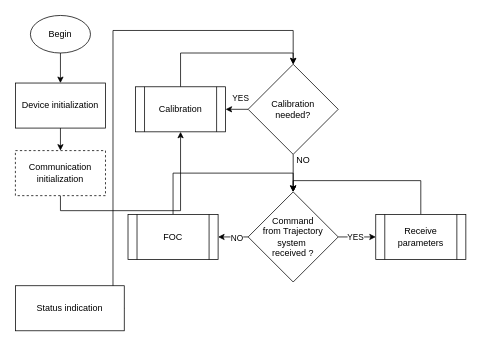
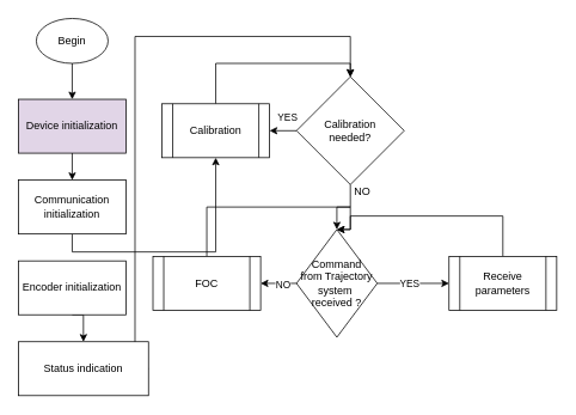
  <mxCell id="0" />
  <mxCell id="1" parent="0" />
  <mxCell id="2" style="edgeStyle=orthogonalEdgeStyle;rounded=0;orthogonalLoop=1;jettySize=auto;html=1;exitX=0.5;exitY=1;exitDx=0;exitDy=0;entryX=0.5;entryY=0;entryDx=0;entryDy=0;" parent="1" source="3" edge="1"><mxGeometry relative="1" as="geometry"><mxPoint x="80" y="110" as="targetPoint" /></mxGeometry></mxCell>
  <mxCell id="3" value="Begin" style="ellipse;whiteSpace=wrap;html=1;" parent="1" vertex="1"><mxGeometry x="40" y="20" width="80" height="50" as="geometry" /></mxCell>
  <mxCell id="4" style="edgeStyle=orthogonalEdgeStyle;rounded=0;orthogonalLoop=1;jettySize=auto;html=1;exitX=0.5;exitY=1;exitDx=0;exitDy=0;" parent="1" source="5" target="25" edge="1"><mxGeometry relative="1" as="geometry" /></mxCell>
- <mxCell id="5" value="Communication initialization" style="rounded=0;whiteSpace=wrap;html=1;dashed=1;" parent="1" vertex="1"><mxGeometry x="20" y="200" width="120" height="60" as="geometry" /></mxCell>
- <mxCell id="8" value="Device initialization" style="rounded=0;whiteSpace=wrap;html=1;" parent="1" vertex="1"><mxGeometry x="20" y="110" width="120" height="60" as="geometry" /></mxCell>
+ <mxCell id="5" value="Communication initialization" style="rounded=0;whiteSpace=wrap;html=1;" parent="1" vertex="1"><mxGeometry x="20" y="200" width="120" height="60" as="geometry" /></mxCell>
+ <mxCell id="6" style="edgeStyle=orthogonalEdgeStyle;rounded=0;orthogonalLoop=1;jettySize=auto;html=1;exitX=0.5;exitY=1;exitDx=0;exitDy=0;entryX=0.5;entryY=0;entryDx=0;entryDy=0;" parent="1" source="7" target="11" edge="1"><mxGeometry relative="1" as="geometry" /></mxCell>
+ <mxCell id="7" value="Encoder initialization" style="rounded=0;whiteSpace=wrap;html=1;" parent="1" vertex="1"><mxGeometry x="20" y="290" width="120" height="60" as="geometry" /></mxCell>
+ <mxCell id="8" value="Device initialization" style="rounded=0;whiteSpace=wrap;html=1;fillColor=#e1d5e7;" parent="1" vertex="1"><mxGeometry x="20" y="110" width="120" height="60" as="geometry" /></mxCell>
  <mxCell id="9" style="edgeStyle=orthogonalEdgeStyle;rounded=0;orthogonalLoop=1;jettySize=auto;html=1;exitX=0.5;exitY=1;exitDx=0;exitDy=0;entryX=0.5;entryY=0;entryDx=0;entryDy=0;" parent="1" source="8" target="5" edge="1"><mxGeometry relative="1" as="geometry" /></mxCell>
  <mxCell id="10" style="edgeStyle=orthogonalEdgeStyle;rounded=0;orthogonalLoop=1;jettySize=auto;html=1;exitX=1;exitY=0.5;exitDx=0;exitDy=0;entryX=0.5;entryY=0;entryDx=0;entryDy=0;" parent="1" source="11" target="13" edge="1"><mxGeometry relative="1" as="geometry"><mxPoint x="240" y="-30" as="targetPoint" /><Array as="points"><mxPoint x="140" y="420" /><mxPoint x="150" y="420" /><mxPoint x="150" y="40" /><mxPoint x="390" y="40" /></Array></mxGeometry></mxCell>
  <mxCell id="11" value="Status indication" style="rounded=0;whiteSpace=wrap;html=1;" parent="1" vertex="1"><mxGeometry x="20" y="380" width="145" height="60" as="geometry" /></mxCell>
  <mxCell id="12" style="edgeStyle=orthogonalEdgeStyle;rounded=0;orthogonalLoop=1;jettySize=auto;html=1;exitX=0.5;exitY=1;exitDx=0;exitDy=0;" parent="1" source="13" edge="1" target="16"><mxGeometry relative="1" as="geometry"><mxPoint x="330" y="265" as="targetPoint" /><Array as="points" /></mxGeometry></mxCell>
  <mxCell id="13" value="&lt;div&gt;Calibration&lt;/div&gt;&lt;div&gt;needed?&lt;/div&gt;" style="rhombus;whiteSpace=wrap;html=1;" parent="1" vertex="1"><mxGeometry x="330" y="85" width="120" height="120" as="geometry" /></mxCell>
  <mxCell id="14" style="edgeStyle=orthogonalEdgeStyle;rounded=0;orthogonalLoop=1;jettySize=auto;html=1;exitX=1;exitY=0.5;exitDx=0;exitDy=0;entryX=0;entryY=0.5;entryDx=0;entryDy=0;" edge="1" parent="1" source="16" target="21"><mxGeometry relative="1" as="geometry" /></mxCell>
  <mxCell id="15" value="YES" style="edgeLabel;html=1;align=center;verticalAlign=middle;resizable=0;points=[];" vertex="1" connectable="0" parent="14"><mxGeometry x="-0.126" relative="1" as="geometry"><mxPoint as="offset" /></mxGeometry></mxCell>
- <mxCell id="16" value="Command&lt;br&gt;&lt;div&gt;from Trajectory system&amp;nbsp;&lt;/div&gt;&lt;div&gt;received ?&lt;/div&gt;" style="rhombus;whiteSpace=wrap;html=1;" parent="1" vertex="1"><mxGeometry x="330" y="255" width="120" height="120" as="geometry" /></mxCell>
+ <mxCell id="16" value="Command&lt;br&gt;&lt;div&gt;from Trajectory system&amp;nbsp;&lt;/div&gt;&lt;div&gt;received ?&lt;/div&gt;" style="rhombus;whiteSpace=wrap;html=1;" parent="1" vertex="1"><mxGeometry x="330" y="255" width="90" height="120" as="geometry" /></mxCell>
  <mxCell id="17" style="edgeStyle=orthogonalEdgeStyle;rounded=0;orthogonalLoop=1;jettySize=auto;html=1;exitX=0;exitY=0.5;exitDx=0;exitDy=0;entryX=1;entryY=0.5;entryDx=0;entryDy=0;" parent="1" source="16" target="23" edge="1"><mxGeometry relative="1" as="geometry"><mxPoint x="340" y="315" as="sourcePoint" /><mxPoint x="331.28" y="390" as="targetPoint" /><Array as="points"><mxPoint x="309" y="315" /><mxPoint x="309" y="315" /></Array></mxGeometry></mxCell>
  <mxCell id="18" value="NO" style="edgeLabel;html=1;align=center;verticalAlign=middle;resizable=0;points=[];" parent="17" vertex="1" connectable="0"><mxGeometry x="-0.021" y="-3" relative="1" as="geometry"><mxPoint x="4" y="4" as="offset" /></mxGeometry></mxCell>
  <mxCell id="19" value="NO" style="text;html=1;align=center;verticalAlign=middle;resizable=0;points=[];autosize=1;strokeColor=none;fillColor=none;" parent="1" vertex="1"><mxGeometry x="383" y="198" width="40" height="30" as="geometry" /></mxCell>
  <mxCell id="20" style="edgeStyle=orthogonalEdgeStyle;rounded=0;orthogonalLoop=1;jettySize=auto;html=1;exitX=0.5;exitY=0;exitDx=0;exitDy=0;entryX=0.5;entryY=0;entryDx=0;entryDy=0;" edge="1" parent="1" source="21" target="16"><mxGeometry relative="1" as="geometry"><mxPoint x="390" y="250" as="targetPoint" /><mxPoint x="560" y="275" as="sourcePoint" /><Array as="points"><mxPoint x="560" y="240" /><mxPoint x="390" y="240" /></Array></mxGeometry></mxCell>
  <mxCell id="21" value="Receive parameters" style="shape=process;whiteSpace=wrap;html=1;backgroundOutline=1;" vertex="1" parent="1"><mxGeometry x="500" y="285" width="120" height="60" as="geometry" /></mxCell>
  <mxCell id="22" style="edgeStyle=orthogonalEdgeStyle;rounded=0;orthogonalLoop=1;jettySize=auto;html=1;exitX=0.5;exitY=0;exitDx=0;exitDy=0;entryX=0.5;entryY=0;entryDx=0;entryDy=0;" edge="1" parent="1" source="23" target="16"><mxGeometry relative="1" as="geometry"><mxPoint x="390" y="240" as="targetPoint" /><Array as="points"><mxPoint x="230" y="230" /><mxPoint x="390" y="230" /></Array></mxGeometry></mxCell>
  <mxCell id="23" value="FOC" style="shape=process;whiteSpace=wrap;html=1;backgroundOutline=1;" vertex="1" parent="1"><mxGeometry x="170" y="285" width="120" height="60" as="geometry" /></mxCell>
  <mxCell id="24" style="edgeStyle=orthogonalEdgeStyle;rounded=0;orthogonalLoop=1;jettySize=auto;html=1;exitX=0.5;exitY=0;exitDx=0;exitDy=0;entryX=0.5;entryY=0.002;entryDx=0;entryDy=0;entryPerimeter=0;" edge="1" parent="1" source="25" target="13"><mxGeometry relative="1" as="geometry"><mxPoint x="430" y="60" as="targetPoint" /><Array as="points"><mxPoint x="240" y="70" /><mxPoint x="390" y="70" /></Array></mxGeometry></mxCell>
  <mxCell id="25" value="Calibration" style="shape=process;whiteSpace=wrap;html=1;backgroundOutline=1;" vertex="1" parent="1"><mxGeometry x="180" y="115" width="120" height="60" as="geometry" /></mxCell>
  <mxCell id="26" value="YES" style="edgeStyle=orthogonalEdgeStyle;rounded=0;orthogonalLoop=1;jettySize=auto;html=1;exitX=0;exitY=0.5;exitDx=0;exitDy=0;entryX=1;entryY=0.5;entryDx=0;entryDy=0;" edge="1" parent="1" source="13" target="25"><mxGeometry x="-0.333" y="-15" relative="1" as="geometry"><mxPoint x="450" y="145" as="sourcePoint" /><mxPoint x="500" y="145" as="targetPoint" /><mxPoint as="offset" /></mxGeometry></mxCell>
